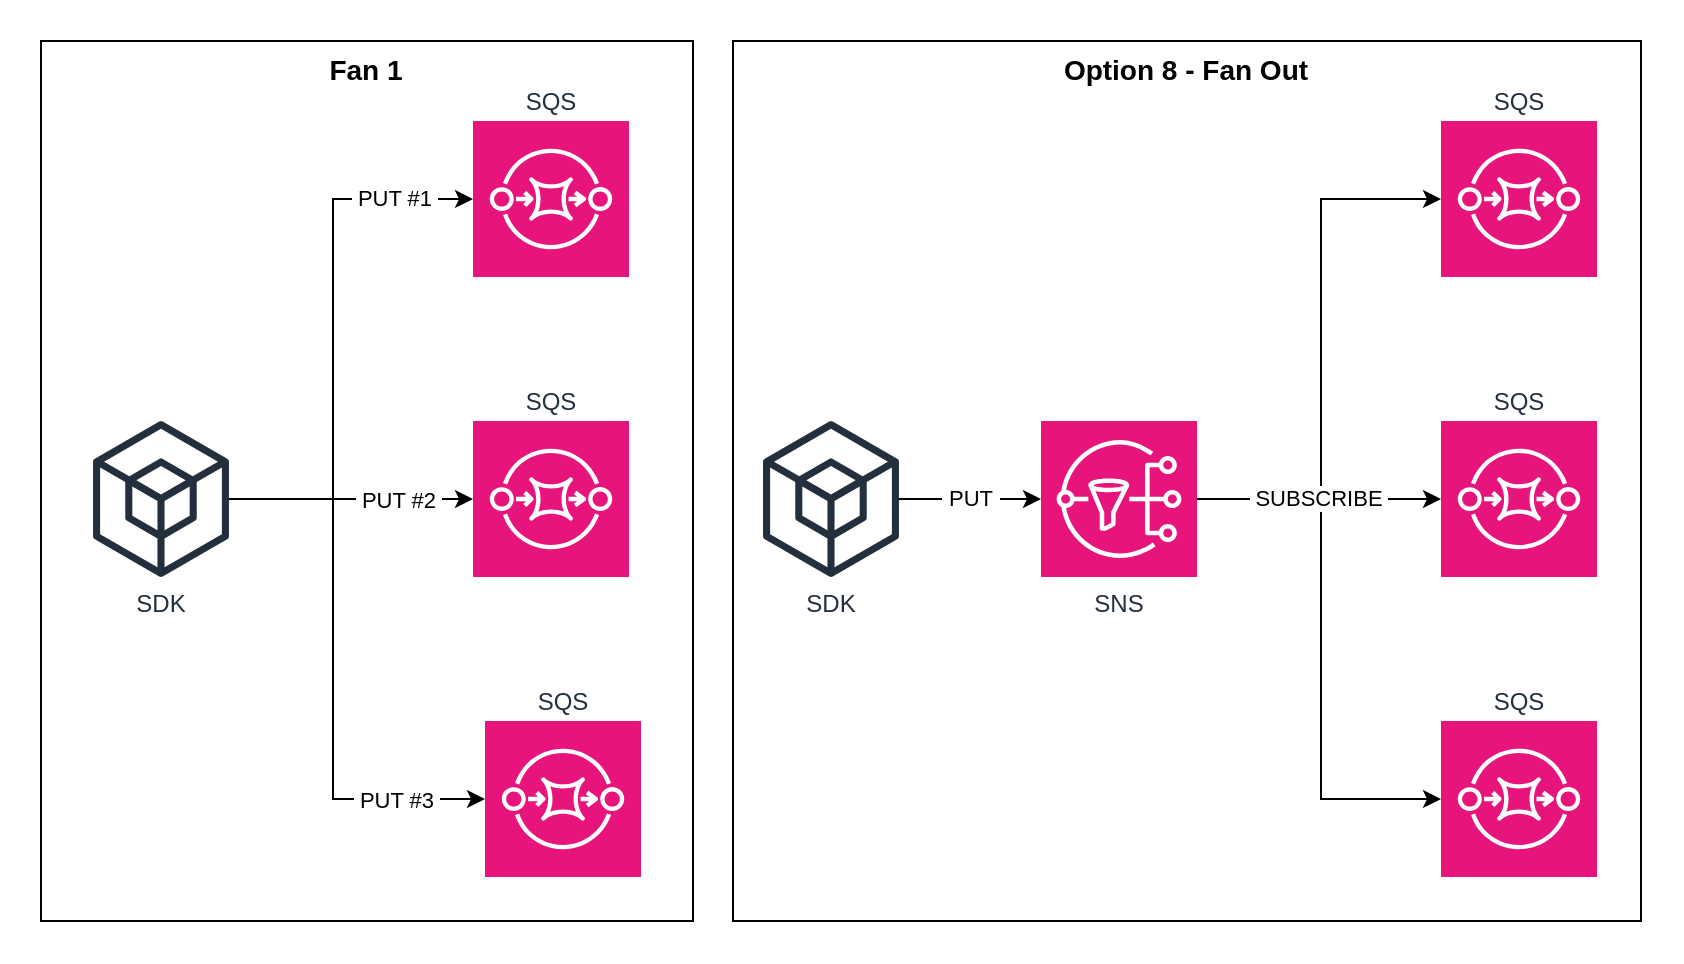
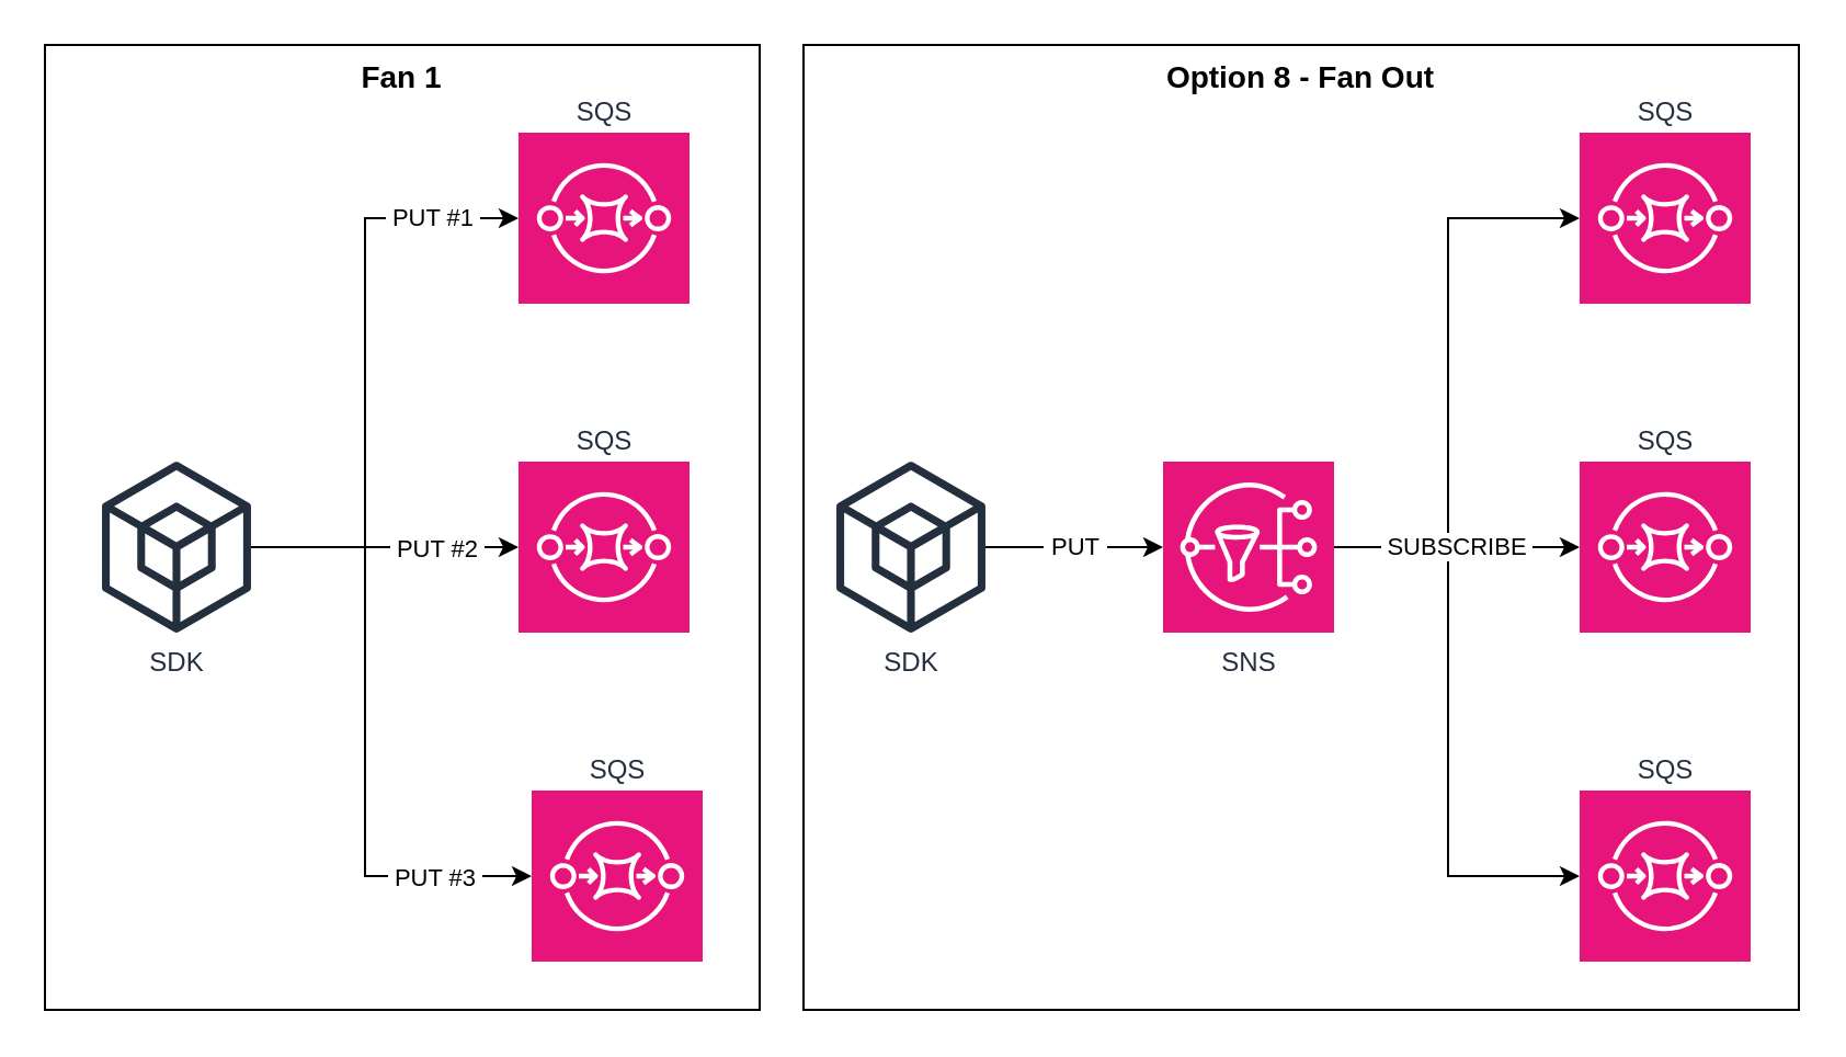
  <mxCell id="0" />
  <mxCell id="1" parent="0" />
  <mxCell id="2" value="Fan 1" style="rounded=0;whiteSpace=wrap;html=1;fillColor=none;verticalAlign=top;fontStyle=1;fontSize=14;" vertex="1" parent="1"><mxGeometry x="20" y="20" width="326" height="440" as="geometry" /></mxCell>
  <mxCell id="3" style="edgeStyle=orthogonalEdgeStyle;rounded=0;orthogonalLoop=1;jettySize=auto;html=1;" edge="1" parent="1" source="5" target="8"><mxGeometry relative="1" as="geometry" /></mxCell>
  <mxCell id="4" value="&amp;nbsp;PUT #2&amp;nbsp;" style="edgeLabel;html=1;align=center;verticalAlign=middle;resizable=0;points=[];" vertex="1" connectable="0" parent="3"><mxGeometry x="0.394" y="-2" relative="1" as="geometry"><mxPoint y="-2" as="offset" /></mxGeometry></mxCell>
  <mxCell id="5" value="SDK" style="sketch=0;outlineConnect=0;fontColor=#232F3E;gradientColor=none;fillColor=#232F3D;strokeColor=none;dashed=0;verticalLabelPosition=bottom;verticalAlign=top;align=center;html=1;fontSize=12;fontStyle=0;aspect=fixed;pointerEvents=1;shape=mxgraph.aws4.external_sdk;" vertex="1" parent="1"><mxGeometry x="46" y="210" width="68" height="78" as="geometry" /></mxCell>
  <mxCell id="6" value="SQS" style="sketch=0;points=[[0,0,0],[0.25,0,0],[0.5,0,0],[0.75,0,0],[1,0,0],[0,1,0],[0.25,1,0],[0.5,1,0],[0.75,1,0],[1,1,0],[0,0.25,0],[0,0.5,0],[0,0.75,0],[1,0.25,0],[1,0.5,0],[1,0.75,0]];outlineConnect=0;fontColor=#232F3E;fillColor=#E7157B;strokeColor=#ffffff;dashed=0;verticalLabelPosition=top;verticalAlign=bottom;align=center;html=1;fontSize=12;fontStyle=0;aspect=fixed;shape=mxgraph.aws4.resourceIcon;resIcon=mxgraph.aws4.sqs;labelPosition=center;" vertex="1" parent="1"><mxGeometry x="236" y="60" width="78" height="78" as="geometry" /></mxCell>
  <mxCell id="7" value="&amp;nbsp;PUT #1&amp;nbsp;" style="edgeStyle=orthogonalEdgeStyle;rounded=0;orthogonalLoop=1;jettySize=auto;html=1;entryX=0;entryY=0.5;entryDx=0;entryDy=0;entryPerimeter=0;" edge="1" parent="1" source="5" target="6"><mxGeometry x="0.716" relative="1" as="geometry"><Array as="points"><mxPoint x="166" y="249" /><mxPoint x="166" y="99" /></Array><mxPoint as="offset" /></mxGeometry></mxCell>
  <mxCell id="8" value="SQS" style="sketch=0;points=[[0,0,0],[0.25,0,0],[0.5,0,0],[0.75,0,0],[1,0,0],[0,1,0],[0.25,1,0],[0.5,1,0],[0.75,1,0],[1,1,0],[0,0.25,0],[0,0.5,0],[0,0.75,0],[1,0.25,0],[1,0.5,0],[1,0.75,0]];outlineConnect=0;fontColor=#232F3E;fillColor=#E7157B;strokeColor=#ffffff;dashed=0;verticalLabelPosition=top;verticalAlign=bottom;align=center;html=1;fontSize=12;fontStyle=0;aspect=fixed;shape=mxgraph.aws4.resourceIcon;resIcon=mxgraph.aws4.sqs;labelPosition=center;" vertex="1" parent="1"><mxGeometry x="236" y="210" width="78" height="78" as="geometry" /></mxCell>
  <mxCell id="9" value="SQS" style="sketch=0;points=[[0,0,0],[0.25,0,0],[0.5,0,0],[0.75,0,0],[1,0,0],[0,1,0],[0.25,1,0],[0.5,1,0],[0.75,1,0],[1,1,0],[0,0.25,0],[0,0.5,0],[0,0.75,0],[1,0.25,0],[1,0.5,0],[1,0.75,0]];outlineConnect=0;fontColor=#232F3E;fillColor=#E7157B;strokeColor=#ffffff;dashed=0;verticalLabelPosition=top;verticalAlign=bottom;align=center;html=1;fontSize=12;fontStyle=0;aspect=fixed;shape=mxgraph.aws4.resourceIcon;resIcon=mxgraph.aws4.sqs;labelPosition=center;" vertex="1" parent="1"><mxGeometry x="242" y="360" width="78" height="78" as="geometry" /></mxCell>
  <mxCell id="10" style="edgeStyle=orthogonalEdgeStyle;rounded=0;orthogonalLoop=1;jettySize=auto;html=1;entryX=0;entryY=0.5;entryDx=0;entryDy=0;entryPerimeter=0;" edge="1" parent="1" source="5" target="9"><mxGeometry relative="1" as="geometry"><Array as="points"><mxPoint x="166" y="249" /><mxPoint x="166" y="399" /></Array></mxGeometry></mxCell>
  <mxCell id="11" value="&amp;nbsp;PUT #3&amp;nbsp;" style="edgeLabel;html=1;align=center;verticalAlign=middle;resizable=0;points=[];" vertex="1" connectable="0" parent="10"><mxGeometry x="0.653" y="-1" relative="1" as="geometry"><mxPoint x="4" y="-1" as="offset" /></mxGeometry></mxCell>
  <mxCell id="12" value="Option 8 - Fan Out" style="rounded=0;whiteSpace=wrap;html=1;fillColor=none;verticalAlign=top;fontStyle=1;fontSize=14;" vertex="1" parent="1"><mxGeometry x="366" y="20" width="454" height="440" as="geometry" /></mxCell>
  <mxCell id="13" value="&amp;nbsp;PUT&amp;nbsp;" style="edgeStyle=orthogonalEdgeStyle;rounded=0;orthogonalLoop=1;jettySize=auto;html=1;" edge="1" parent="1" source="14" target="18"><mxGeometry relative="1" as="geometry" /></mxCell>
  <mxCell id="14" value="SDK" style="sketch=0;outlineConnect=0;fontColor=#232F3E;gradientColor=none;fillColor=#232F3D;strokeColor=none;dashed=0;verticalLabelPosition=bottom;verticalAlign=top;align=center;html=1;fontSize=12;fontStyle=0;aspect=fixed;pointerEvents=1;shape=mxgraph.aws4.external_sdk;" vertex="1" parent="1"><mxGeometry x="381" y="210" width="68" height="78" as="geometry" /></mxCell>
  <mxCell id="15" value="SQS" style="sketch=0;points=[[0,0,0],[0.25,0,0],[0.5,0,0],[0.75,0,0],[1,0,0],[0,1,0],[0.25,1,0],[0.5,1,0],[0.75,1,0],[1,1,0],[0,0.25,0],[0,0.5,0],[0,0.75,0],[1,0.25,0],[1,0.5,0],[1,0.75,0]];outlineConnect=0;fontColor=#232F3E;fillColor=#E7157B;strokeColor=#ffffff;dashed=0;verticalLabelPosition=top;verticalAlign=bottom;align=center;html=1;fontSize=12;fontStyle=0;aspect=fixed;shape=mxgraph.aws4.resourceIcon;resIcon=mxgraph.aws4.sqs;labelPosition=center;" vertex="1" parent="1"><mxGeometry x="720" y="60" width="78" height="78" as="geometry" /></mxCell>
  <mxCell id="16" value="SQS" style="sketch=0;points=[[0,0,0],[0.25,0,0],[0.5,0,0],[0.75,0,0],[1,0,0],[0,1,0],[0.25,1,0],[0.5,1,0],[0.75,1,0],[1,1,0],[0,0.25,0],[0,0.5,0],[0,0.75,0],[1,0.25,0],[1,0.5,0],[1,0.75,0]];outlineConnect=0;fontColor=#232F3E;fillColor=#E7157B;strokeColor=#ffffff;dashed=0;verticalLabelPosition=top;verticalAlign=bottom;align=center;html=1;fontSize=12;fontStyle=0;aspect=fixed;shape=mxgraph.aws4.resourceIcon;resIcon=mxgraph.aws4.sqs;labelPosition=center;" vertex="1" parent="1"><mxGeometry x="720" y="210" width="78" height="78" as="geometry" /></mxCell>
  <mxCell id="17" value="SQS" style="sketch=0;points=[[0,0,0],[0.25,0,0],[0.5,0,0],[0.75,0,0],[1,0,0],[0,1,0],[0.25,1,0],[0.5,1,0],[0.75,1,0],[1,1,0],[0,0.25,0],[0,0.5,0],[0,0.75,0],[1,0.25,0],[1,0.5,0],[1,0.75,0]];outlineConnect=0;fontColor=#232F3E;fillColor=#E7157B;strokeColor=#ffffff;dashed=0;verticalLabelPosition=top;verticalAlign=bottom;align=center;html=1;fontSize=12;fontStyle=0;aspect=fixed;shape=mxgraph.aws4.resourceIcon;resIcon=mxgraph.aws4.sqs;labelPosition=center;" vertex="1" parent="1"><mxGeometry x="720" y="360" width="78" height="78" as="geometry" /></mxCell>
- <mxCell id="18" value="SNS" style="sketch=0;points=[[0,0,0],[0.25,0,0],[0.5,0,0],[0.75,0,0],[1,0,0],[0,1,0],[0.25,1,0],[0.5,1,0],[0.75,1,0],[1,1,0],[0,0.25,0],[0,0.5,0],[0,0.75,0],[1,0.25,0],[1,0.5,0],[1,0.75,0]];outlineConnect=0;fontColor=#232F3E;fillColor=#E7157B;strokeColor=#ffffff;dashed=0;verticalLabelPosition=bottom;verticalAlign=top;align=center;html=1;fontSize=12;fontStyle=0;aspect=fixed;shape=mxgraph.aws4.resourceIcon;resIcon=mxgraph.aws4.sns;" vertex="1" parent="1"><mxGeometry x="520" y="210" width="78" height="78" as="geometry" /></mxCell>
+ <mxCell id="18" value="SNS" style="sketch=0;points=[[0,0,0],[0.25,0,0],[0.5,0,0],[0.75,0,0],[1,0,0],[0,1,0],[0.25,1,0],[0.5,1,0],[0.75,1,0],[1,1,0],[0,0.25,0],[0,0.5,0],[0,0.75,0],[1,0.25,0],[1,0.5,0],[1,0.75,0]];outlineConnect=0;fontColor=#232F3E;fillColor=#E7157B;strokeColor=#ffffff;dashed=0;verticalLabelPosition=bottom;verticalAlign=top;align=center;html=1;fontSize=12;fontStyle=0;aspect=fixed;shape=mxgraph.aws4.resourceIcon;resIcon=mxgraph.aws4.sns;" vertex="1" parent="1"><mxGeometry x="530" y="210" width="78" height="78" as="geometry" /></mxCell>
  <mxCell id="19" style="edgeStyle=orthogonalEdgeStyle;rounded=0;orthogonalLoop=1;jettySize=auto;html=1;entryX=0;entryY=0.5;entryDx=0;entryDy=0;entryPerimeter=0;" edge="1" parent="1" source="18" target="15"><mxGeometry relative="1" as="geometry"><Array as="points"><mxPoint x="660" y="249" /><mxPoint x="660" y="99" /></Array></mxGeometry></mxCell>
  <mxCell id="20" style="edgeStyle=orthogonalEdgeStyle;rounded=0;orthogonalLoop=1;jettySize=auto;html=1;entryX=0;entryY=0.5;entryDx=0;entryDy=0;entryPerimeter=0;" edge="1" parent="1" source="18" target="17"><mxGeometry relative="1" as="geometry"><Array as="points"><mxPoint x="660" y="249" /><mxPoint x="660" y="399" /></Array></mxGeometry></mxCell>
  <mxCell id="21" value="&amp;nbsp;SUBSCRIBE&amp;nbsp;" style="edgeStyle=orthogonalEdgeStyle;rounded=0;orthogonalLoop=1;jettySize=auto;html=1;" edge="1" parent="1" source="18" target="16"><mxGeometry x="0.002" relative="1" as="geometry"><mxPoint as="offset" /></mxGeometry></mxCell>
